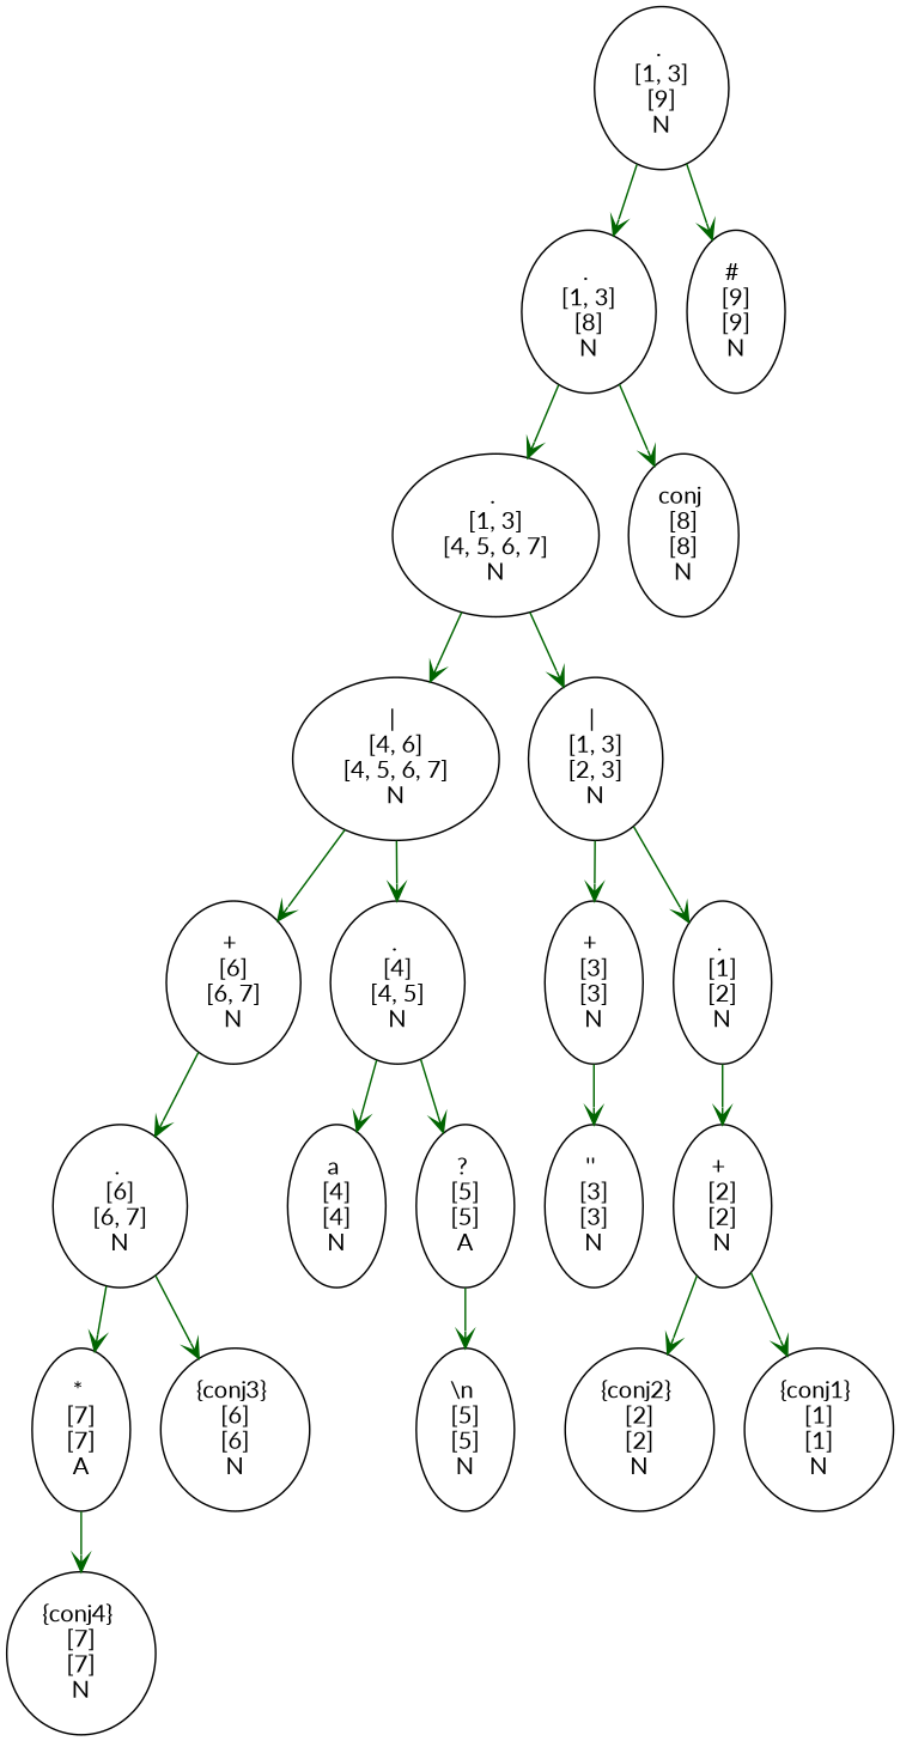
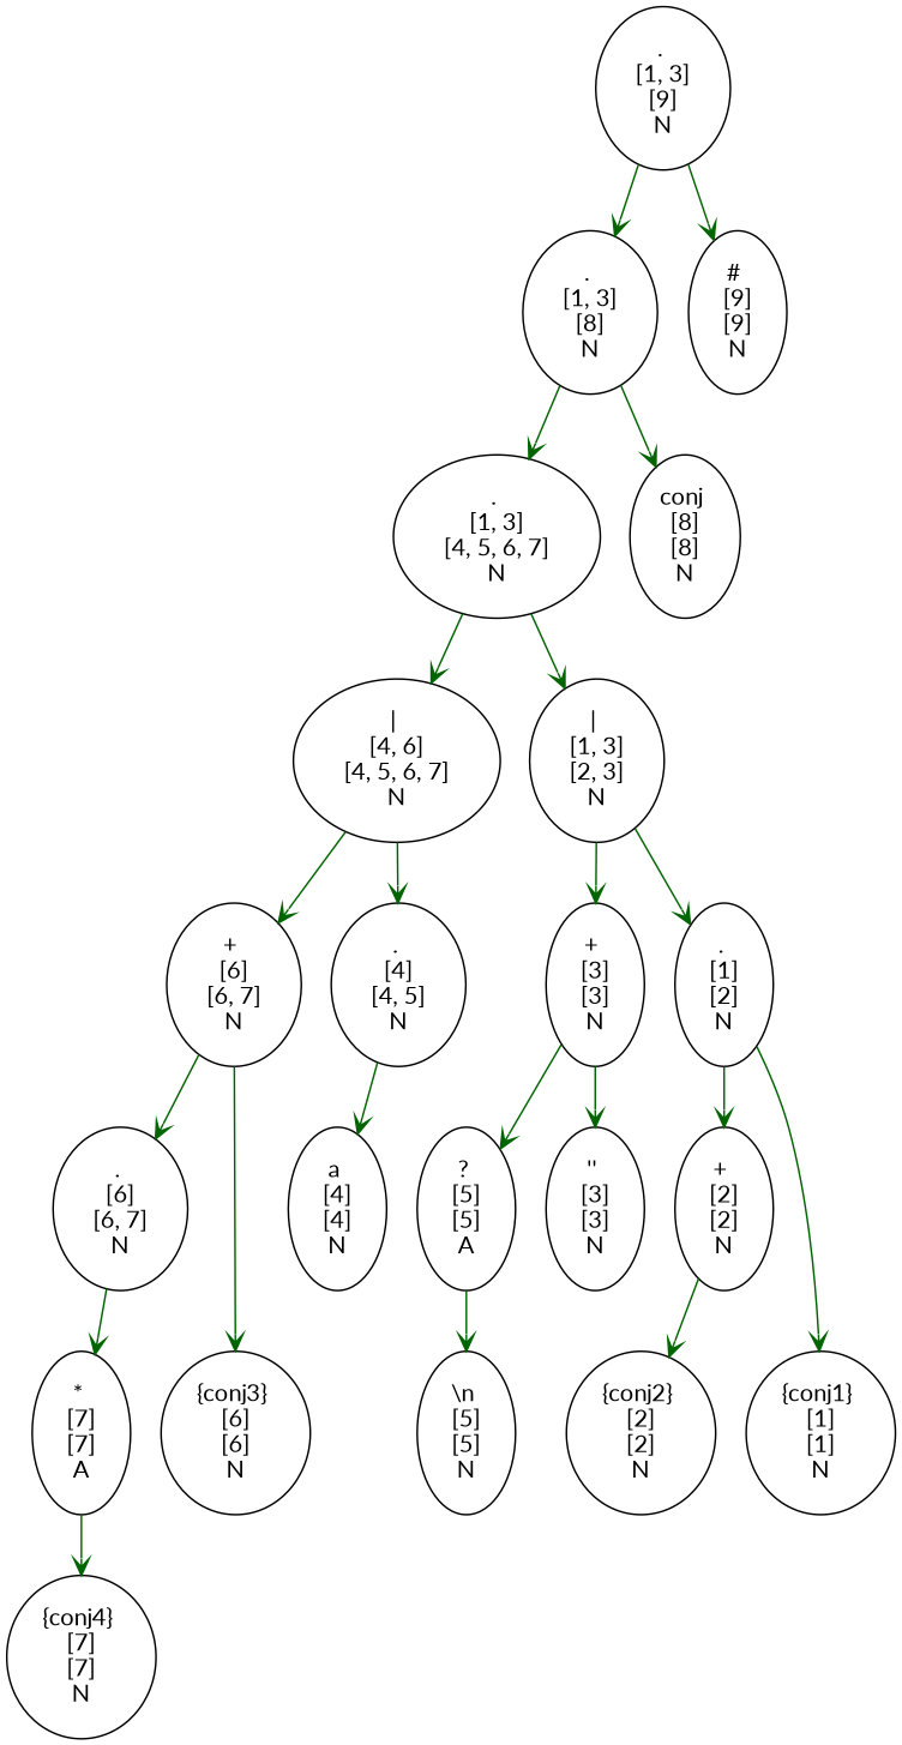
  digraph {
    fontname=Lato
    labelloc=t
    node [fontname=Lato]
    edge [arrowhead=open arrowtail=open color=darkgreen fontname=Lato weigth=1000]
    n1 [label="* \n [7] \n [7] \n A "]
    n2 [label="{conj4} \n [7] \n [7] \n N "]
    n3 [label=". \n [6] \n [6, 7] \n N "]
    n4 [label="{conj3} \n [6] \n [6] \n N "]
    n5 [label="+ \n [6] \n [6, 7] \n N "]
    n6 [label="? \n [5] \n [5] \n A "]
    n7 [label="\\n \n [5] \n [5] \n N "]
    n8 [label=". \n [4] \n [4, 5] \n N "]
    n9 [label="a \n [4] \n [4] \n N "]
    n10 [label="| \n [4, 6] \n [4, 5, 6, 7] \n N "]
    n11 [label="+ \n [3] \n [3] \n N "]
    n12 [label="'' \n [3] \n [3] \n N "]
    n13 [label="+ \n [2] \n [2] \n N "]
    n14 [label="{conj2} \n [2] \n [2] \n N "]
    n15 [label=". \n [1] \n [2] \n N "]
    n16 [label="{conj1} \n [1] \n [1] \n N "]
    n17 [label="| \n [1, 3] \n [2, 3] \n N "]
    n18 [label=". \n [1, 3] \n [4, 5, 6, 7] \n N "]
    n19 [label=". \n [1, 3] \n [8] \n N "]
    n20 [label="conj \n [8] \n [8] \n N "]
    n21 [label=". \n [1, 3] \n [9] \n N "]
    n22 [label="# \n [9] \n [9] \n N "]
    n1 -> n2
    n3 -> n1
-   n3 -> n4
+   n5 -> n4
    n5 -> n3
    n6 -> n7
-   n8 -> n6
+   n11 -> n6
    n8 -> n9
    n10 -> n5
    n10 -> n8
    n11 -> n12
    n13 -> n14
    n15 -> n13
-   n13 -> n16
+   n15 -> n16
    n17 -> n11
    n17 -> n15
    n18 -> n10
    n18 -> n17
    n19 -> n18
    n19 -> n20
    n21 -> n19
    n21 -> n22
  }
